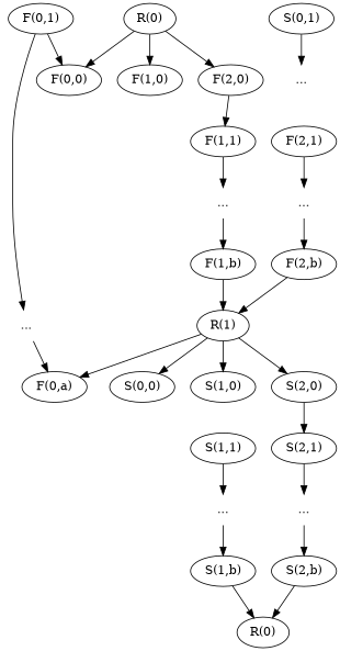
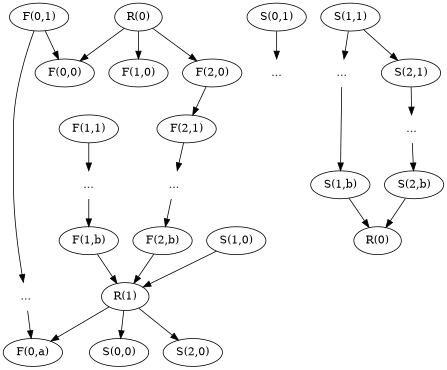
  digraph {
    n1 [label=<F(0,0)>]
    n2 [label=<F(0,1)>]
    n3 [label=<...> shape=none]
    n4 [label=<F(0,a)>]
    n5 [label=<F(1,0)>]
    n6 [label=<F(1,1)>]
    n7 [label=<...> shape=none]
    n8 [label=<F(1,b)>]
    n9 [label=<F(2,0)>]
    n10 [label=<F(2,1)>]
    n11 [label=<...> shape=none]
    n12 [label=<F(2,b)>]
    n13 [label=<S(0,0)>]
    n14 [label=<S(0,1)>]
    n15 [label=<...> shape=none]
    n16 [label=<S(1,0)>]
    n17 [label=<S(1,1)>]
    n18 [label=<...> shape=none]
    n19 [label=<S(1,b)>]
    n20 [label=<S(2,0)>]
    n21 [label=<S(2,1)>]
    n22 [label=<...> shape=none]
    n23 [label=<S(2,b)>]
    n24 [label=<R(1)>]
    n25 [label=<R(0)>]
    n26 [label=<R(0)>]
    subgraph sub_1 {
      subgraph sub_2 {
        n1
        n2
        n3
        n4
      }
      subgraph sub_3 {
        n5
        n6
        n7
        n8
      }
      subgraph sub_4 {
        n9
        n10
        n11
        n12
      }
    }
    subgraph sub_5 {
      subgraph sub_6 {
        n13
        n14
        n15
      }
      subgraph sub_7 {
        n16
        n17
        n18
        n19
      }
      subgraph sub_8 {
        n20
        n21
        n22
        n23
      }
    }
    n2 -> n1
    n2 -> n3
    n3 -> n4
    n6 -> n7
    n7 -> n8
    n8 -> n24
-   n9 -> n6
+   n9 -> n10
    n10 -> n11
    n11 -> n12
    n12 -> n24
    n14 -> n15
    n17 -> n18
    n18 -> n19
    n19 -> n25
-   n20 -> n21
+   n17 -> n21
    n21 -> n22
    n22 -> n23
    n23 -> n25
    n24 -> n4
    n24 -> n13
-   n24 -> n16
+   n16 -> n24
    n24 -> n20
    n26 -> n1
    n26 -> n5
    n26 -> n9
  }
